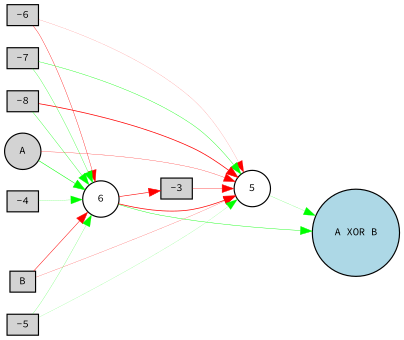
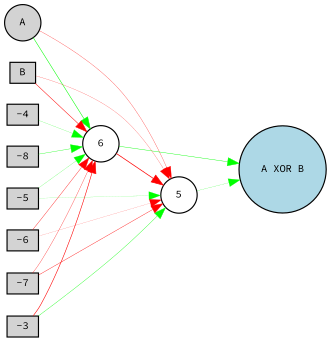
  digraph {
    fontname="Source Code Pro"
    rankdir=LR
    node [fillcolor=lightgray fontname="Source Code Pro" fontsize=9 shape=box style=filled]
    edge [color=red fontname="Source Code Pro" style=solid]
    A [height=0.2 shape=circle width=0.2]
    5 [fillcolor=white height=0.2 shape=circle width=0.2]
    6 [fillcolor=white height=0.2 shape=circle width=0.2]
    "A XOR B" [fillcolor=lightblue height=0.2 shape=circle width=0.2]
    B [height=0.2 width=0.2]
    -3 [height=0.2 width=0.2]
    -4 [height=0.2 width=0.2]
    -5 [height=0.2 width=0.2]
    -6 [height=0.2 width=0.2]
    -7 [height=0.2 width=0.2]
    -8 [height=0.2 width=0.2]
    A -> 5 [penwidth=0.22593166176437293]
    A -> 6 [color=green penwidth=0.4496318529570472]
    5 -> "A XOR B" [color=green penwidth=0.1463594285288359]
    6 -> 5 [penwidth=0.6090000181485055]
    6 -> "A XOR B" [color=green penwidth=0.3417893397059828]
    B -> 5 [penwidth=0.16825431276452854]
    B -> 6 [penwidth=0.4204201231701751]
-   -3 -> 5 [penwidth=0.2978537911358719]
-   6 -> -3 [penwidth=0.489904228609506]
+   -3 -> 5 [color=green penwidth=0.2978537911358719]
+   -3 -> 6 [penwidth=0.489904228609506]
    -4 -> 6 [color=green penwidth=0.15156957855096304]
    -5 -> 5 [color=green penwidth=0.10885284965728777]
    -5 -> 6 [color=green penwidth=0.16034265151416033]
    -6 -> 5 [penwidth=0.10363864334907892]
    -6 -> 6 [penwidth=0.3062020796359486]
-   -7 -> 5 [color=green penwidth=0.31964343151901176]
-   -7 -> 6 [color=green penwidth=0.25317194793511427]
-   -8 -> 5 [penwidth=0.6267764951883488]
+   -7 -> 5 [penwidth=0.31964343151901176]
+   -7 -> 6 [penwidth=0.25317194793511427]
    -8 -> 6 [color=green penwidth=0.2861437014949264]
  }
